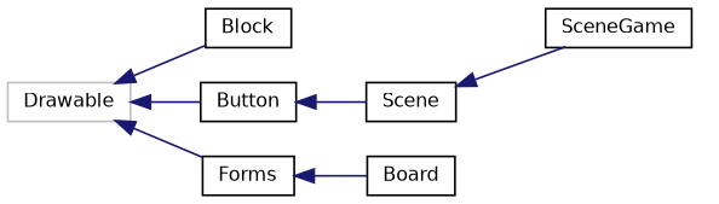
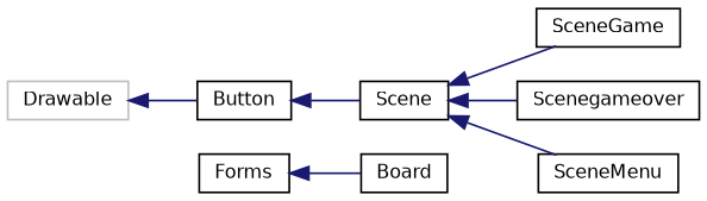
  digraph {
    rankdir=LR
    node [color=black fillcolor=white fontname=Helvetica fontsize=10 shape=record style=filled]
    edge [color=midnightblue dir=back fontname=Helvetica fontsize=10 labelfontname=Helvetica labelfontsize=10 style=solid]
    n1 [color=grey75 height=0.2 label=Drawable width=0.4]
-   n2 [height=0.2 label=Block width=0.4]
    n3 [height=0.2 label=Button width=0.4]
    n4 [height=0.2 label=Forms width=0.4]
    n5 [height=0.2 label=Board width=0.4]
    n6 [height=0.2 label=Scene width=0.4]
    n7 [height=0.2 label=SceneGame width=0.4]
-   n1 -> n2
+   n8 [height=0.2 label=Scenegameover width=0.4]
+   n9 [height=0.2 label=SceneMenu width=0.4]
    n1 -> n3
-   n1 -> n4
    n3 -> n6
    n4 -> n5
    n6 -> n7
+   n6 -> n8
+   n6 -> n9
  }
